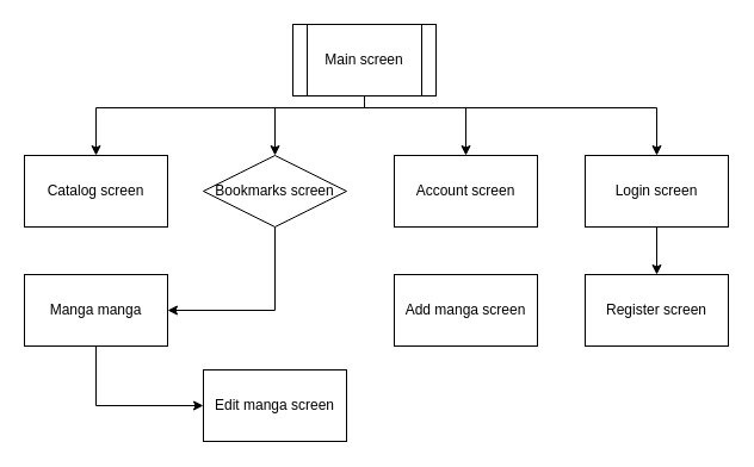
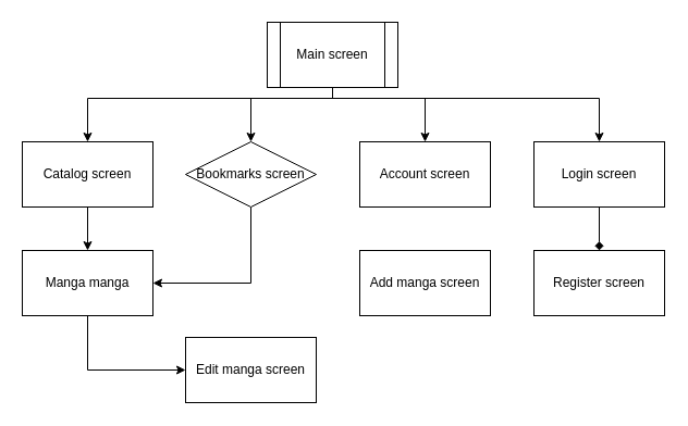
  <mxCell id="0" />
  <mxCell id="1" parent="0" />
  <mxCell id="2" style="edgeStyle=orthogonalEdgeStyle;rounded=0;orthogonalLoop=1;jettySize=auto;html=1;" edge="1" parent="1" source="6" target="8"><mxGeometry relative="1" as="geometry"><Array as="points"><mxPoint x="305" y="90" /><mxPoint x="80" y="90" /></Array></mxGeometry></mxCell>
  <mxCell id="3" style="edgeStyle=orthogonalEdgeStyle;rounded=0;orthogonalLoop=1;jettySize=auto;html=1;" edge="1" parent="1" source="6" target="10"><mxGeometry relative="1" as="geometry"><Array as="points"><mxPoint x="305" y="90" /><mxPoint x="230" y="90" /></Array></mxGeometry></mxCell>
  <mxCell id="4" style="edgeStyle=orthogonalEdgeStyle;rounded=0;orthogonalLoop=1;jettySize=auto;html=1;" edge="1" parent="1" source="6" target="11"><mxGeometry relative="1" as="geometry"><Array as="points"><mxPoint x="305" y="90" /><mxPoint x="390" y="90" /></Array></mxGeometry></mxCell>
  <mxCell id="5" style="edgeStyle=orthogonalEdgeStyle;rounded=0;orthogonalLoop=1;jettySize=auto;html=1;" edge="1" parent="1" source="6" target="13"><mxGeometry relative="1" as="geometry"><Array as="points"><mxPoint x="305" y="90" /><mxPoint x="550" y="90" /></Array></mxGeometry></mxCell>
  <mxCell id="6" value="Main screen" style="shape=process;whiteSpace=wrap;html=1;backgroundOutline=1;" vertex="1" parent="1"><mxGeometry x="245" y="20" width="120" height="60" as="geometry" /></mxCell>
+ <mxCell id="7" value="" style="edgeStyle=orthogonalEdgeStyle;rounded=0;orthogonalLoop=1;jettySize=auto;html=1;" edge="1" parent="1" source="8" target="16"><mxGeometry relative="1" as="geometry" /></mxCell>
  <mxCell id="8" value="Catalog screen" style="rounded=0;whiteSpace=wrap;html=1;" vertex="1" parent="1"><mxGeometry x="20" y="130" width="120" height="60" as="geometry" /></mxCell>
  <mxCell id="9" style="edgeStyle=orthogonalEdgeStyle;rounded=0;orthogonalLoop=1;jettySize=auto;html=1;entryX=1;entryY=0.5;entryDx=0;entryDy=0;" edge="1" parent="1" source="10" target="16"><mxGeometry relative="1" as="geometry"><Array as="points"><mxPoint x="230" y="260" /></Array></mxGeometry></mxCell>
  <mxCell id="10" value="Bookmarks screen" style="rhombus;whiteSpace=wrap;html=1;" vertex="1" parent="1"><mxGeometry x="170" y="130" width="120" height="60" as="geometry" /></mxCell>
  <mxCell id="11" value="Account screen" style="rounded=0;whiteSpace=wrap;html=1;" vertex="1" parent="1"><mxGeometry x="330" y="130" width="120" height="60" as="geometry" /></mxCell>
- <mxCell id="12" value="" style="edgeStyle=orthogonalEdgeStyle;rounded=0;orthogonalLoop=1;jettySize=auto;html=1;" edge="1" parent="1" source="13" target="14"><mxGeometry relative="1" as="geometry" /></mxCell>
+ <mxCell id="12" value="" style="edgeStyle=orthogonalEdgeStyle;rounded=0;orthogonalLoop=1;jettySize=auto;html=1;endArrow=diamond;" edge="1" parent="1" source="13" target="14"><mxGeometry relative="1" as="geometry" /></mxCell>
  <mxCell id="13" value="Login screen" style="rounded=0;whiteSpace=wrap;html=1;" vertex="1" parent="1"><mxGeometry x="490" y="130" width="120" height="60" as="geometry" /></mxCell>
  <mxCell id="14" value="Register screen" style="rounded=0;whiteSpace=wrap;html=1;" vertex="1" parent="1"><mxGeometry x="490" y="230" width="120" height="60" as="geometry" /></mxCell>
  <mxCell id="15" style="edgeStyle=orthogonalEdgeStyle;rounded=0;orthogonalLoop=1;jettySize=auto;html=1;entryX=0;entryY=0.5;entryDx=0;entryDy=0;" edge="1" parent="1" source="16" target="17"><mxGeometry relative="1" as="geometry"><Array as="points"><mxPoint x="80" y="340" /></Array></mxGeometry></mxCell>
  <mxCell id="16" value="Manga manga" style="rounded=0;whiteSpace=wrap;html=1;" vertex="1" parent="1"><mxGeometry x="20" y="230" width="120" height="60" as="geometry" /></mxCell>
  <mxCell id="17" value="Edit manga screen" style="rounded=0;whiteSpace=wrap;html=1;" vertex="1" parent="1"><mxGeometry x="170" y="310" width="120" height="60" as="geometry" /></mxCell>
  <mxCell id="18" value="Add manga screen" style="rounded=0;whiteSpace=wrap;html=1;" vertex="1" parent="1"><mxGeometry x="330" y="230" width="120" height="60" as="geometry" /></mxCell>
